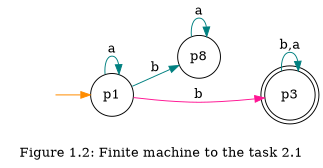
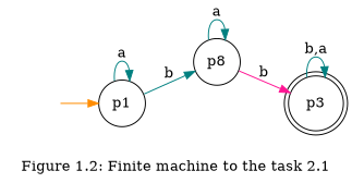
  digraph {
    label="Figure 1.2: Finite machine to the task 2.1"
    rankdir=LR
    node [shape=circle]
    edge [color=teal]
    "" [shape=none]
    p1
    n3 [label=p8]
    p3 [shape=doublecircle]
    "" -> p1 [color=darkorange]
    p1 -> p1 [label=a]
    p1 -> n3 [label=b]
    n3 -> n3 [label=a]
-   p1 -> p3 [color=deeppink label=b]
+   n3 -> p3 [color=deeppink label=b]
    p3 -> p3 [label="b,a"]
  }
